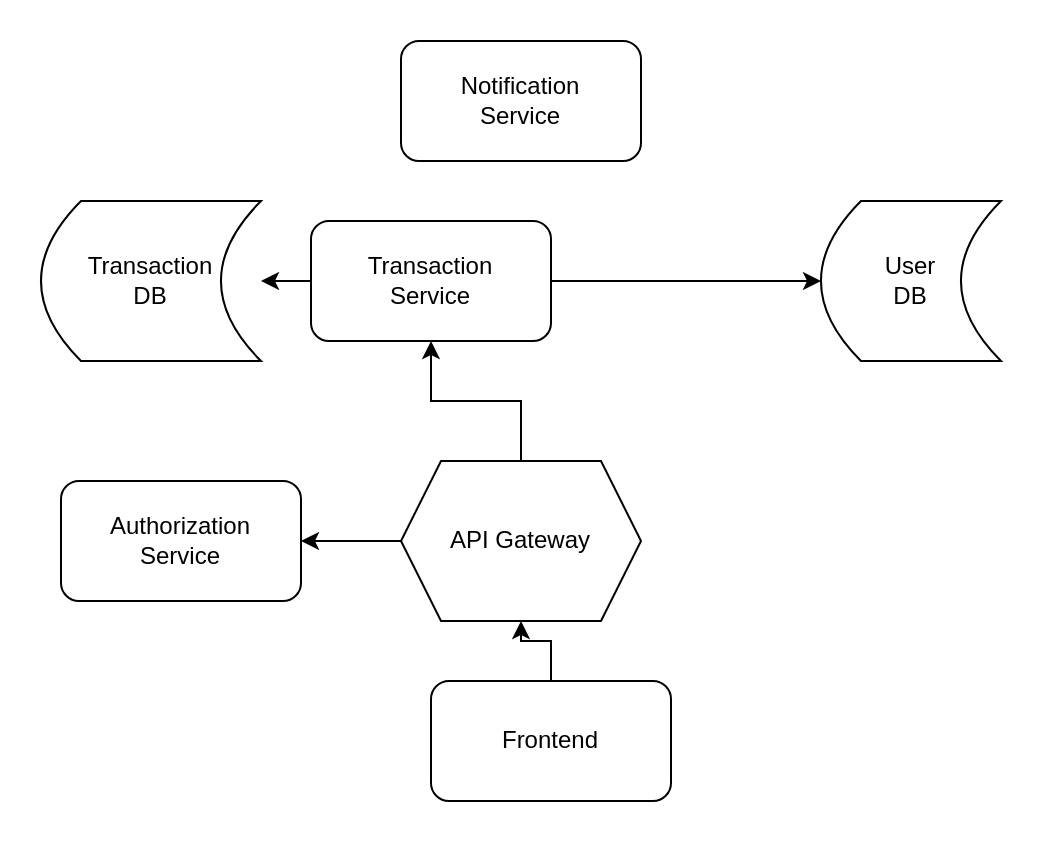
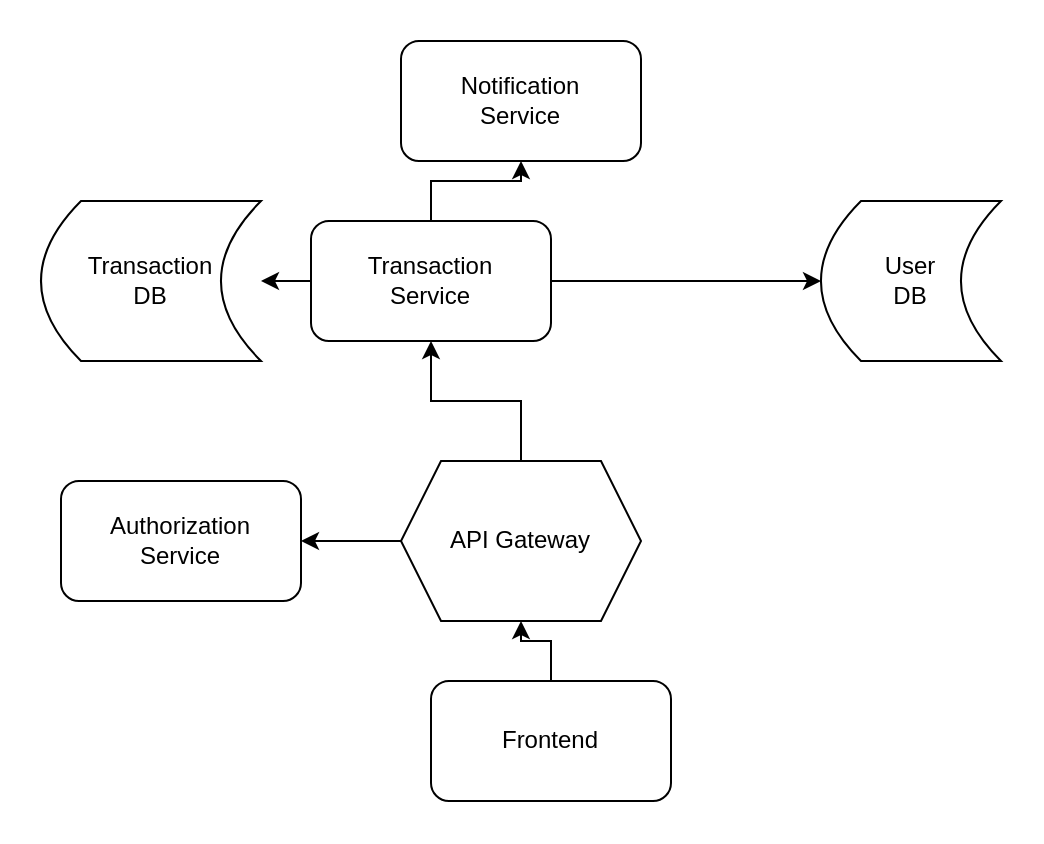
  <mxCell id="0" />
  <mxCell id="1" parent="0" />
  <mxCell id="2" value="User&lt;br&gt;DB" style="shape=dataStorage;whiteSpace=wrap;html=1;fixedSize=1;" vertex="1" parent="1"><mxGeometry x="410" y="100" width="90" height="80" as="geometry" /></mxCell>
  <mxCell id="3" value="" style="edgeStyle=orthogonalEdgeStyle;rounded=0;orthogonalLoop=1;jettySize=auto;html=1;" edge="1" parent="1" source="4" target="14"><mxGeometry relative="1" as="geometry" /></mxCell>
  <mxCell id="4" value="Frontend" style="rounded=1;whiteSpace=wrap;html=1;" vertex="1" parent="1"><mxGeometry x="215" y="340" width="120" height="60" as="geometry" /></mxCell>
  <mxCell id="5" value="Authorization &lt;br&gt;Service" style="rounded=1;whiteSpace=wrap;html=1;" vertex="1" parent="1"><mxGeometry x="30" y="240" width="120" height="60" as="geometry" /></mxCell>
  <mxCell id="6" value="" style="edgeStyle=orthogonalEdgeStyle;rounded=0;orthogonalLoop=1;jettySize=auto;html=1;" edge="1" parent="1" source="9" target="10"><mxGeometry relative="1" as="geometry" /></mxCell>
+ <mxCell id="7" value="" style="edgeStyle=orthogonalEdgeStyle;rounded=0;orthogonalLoop=1;jettySize=auto;html=1;" edge="1" parent="1" source="9" target="11"><mxGeometry relative="1" as="geometry" /></mxCell>
  <mxCell id="8" value="" style="edgeStyle=orthogonalEdgeStyle;rounded=0;orthogonalLoop=1;jettySize=auto;html=1;" edge="1" parent="1" source="9" target="2"><mxGeometry relative="1" as="geometry" /></mxCell>
  <mxCell id="9" value="Transaction&lt;br&gt;Service" style="rounded=1;whiteSpace=wrap;html=1;" vertex="1" parent="1"><mxGeometry x="155" y="110" width="120" height="60" as="geometry" /></mxCell>
  <mxCell id="10" value="Transaction&lt;br&gt;DB" style="shape=dataStorage;whiteSpace=wrap;html=1;fixedSize=1;" vertex="1" parent="1"><mxGeometry x="20" y="100" width="110" height="80" as="geometry" /></mxCell>
  <mxCell id="11" value="Notification&lt;br&gt;Service" style="rounded=1;whiteSpace=wrap;html=1;" vertex="1" parent="1"><mxGeometry x="200" y="20" width="120" height="60" as="geometry" /></mxCell>
  <mxCell id="12" value="" style="edgeStyle=orthogonalEdgeStyle;rounded=0;orthogonalLoop=1;jettySize=auto;html=1;" edge="1" parent="1" source="14" target="9"><mxGeometry relative="1" as="geometry" /></mxCell>
  <mxCell id="13" value="" style="edgeStyle=orthogonalEdgeStyle;rounded=0;orthogonalLoop=1;jettySize=auto;html=1;" edge="1" parent="1" source="14" target="5"><mxGeometry relative="1" as="geometry" /></mxCell>
  <mxCell id="14" value="API Gateway" style="shape=hexagon;perimeter=hexagonPerimeter2;whiteSpace=wrap;html=1;fixedSize=1;" vertex="1" parent="1"><mxGeometry x="200" y="230" width="120" height="80" as="geometry" /></mxCell>
